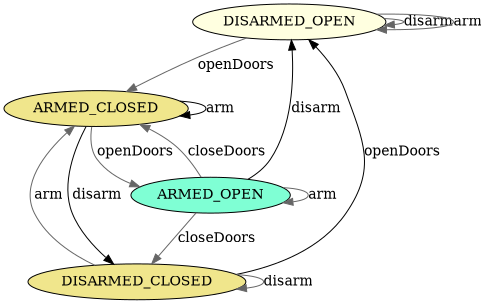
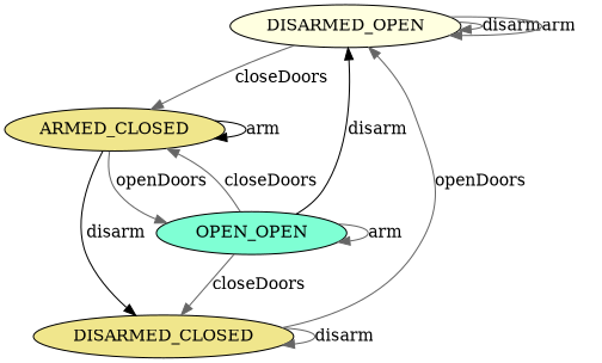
  digraph {
    node [fillcolor=khaki style=filled]
    edge [color=gray40]
    DISARMED_OPEN [fillcolor=lightyellow]
    ARMED_CLOSED
    DISARMED_CLOSED
-   ARMED_OPEN [fillcolor=aquamarine]
+   ARMED_OPEN [fillcolor=aquamarine label=OPEN_OPEN]
    DISARMED_OPEN -> DISARMED_OPEN [label=disarm]
    DISARMED_OPEN -> DISARMED_OPEN [label=arm]
-   DISARMED_OPEN -> ARMED_CLOSED [label=openDoors]
+   DISARMED_OPEN -> ARMED_CLOSED [label=closeDoors]
    ARMED_CLOSED -> ARMED_CLOSED [color=black label=arm]
    ARMED_CLOSED -> DISARMED_CLOSED [color=black label=disarm]
    ARMED_CLOSED -> ARMED_OPEN [label=openDoors]
-   DISARMED_CLOSED -> DISARMED_OPEN [color=black label=openDoors]
-   DISARMED_CLOSED -> ARMED_CLOSED [label=arm]
+   DISARMED_CLOSED -> DISARMED_OPEN [label=openDoors]
    DISARMED_CLOSED -> DISARMED_CLOSED [label=disarm]
    ARMED_OPEN -> DISARMED_OPEN [color=black label=disarm]
    ARMED_OPEN -> ARMED_CLOSED [label=closeDoors]
    ARMED_OPEN -> DISARMED_CLOSED [label=closeDoors]
    ARMED_OPEN -> ARMED_OPEN [label=arm]
  }
